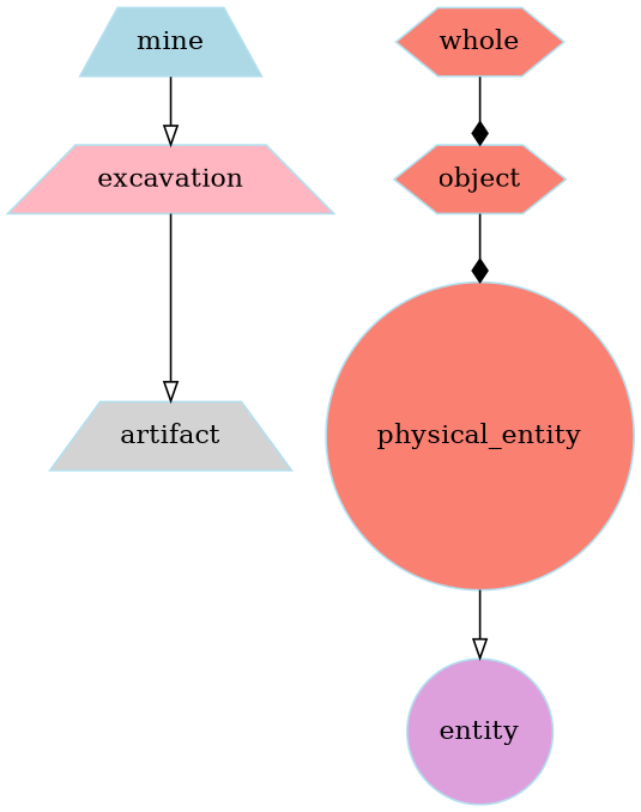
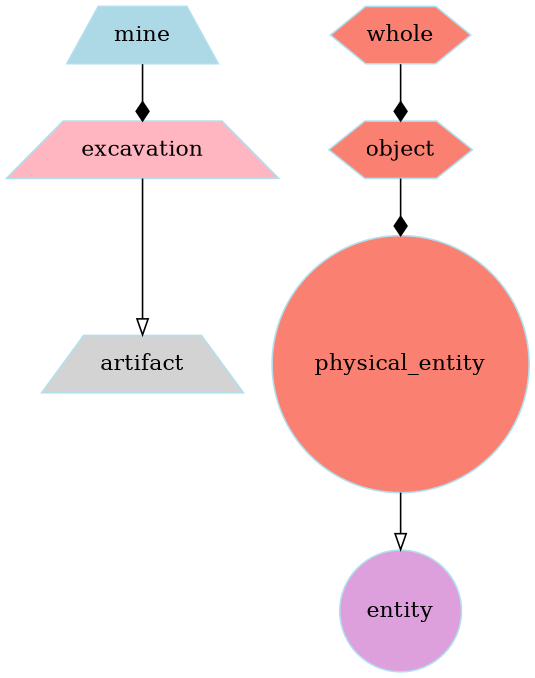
  digraph {
    node [color=lightblue2 fillcolor=salmon shape=trapezium style=filled]
    edge [arrowhead=onormal]
    mine [fillcolor=lightblue]
    excavation [fillcolor=lightpink]
    artifact [fillcolor=lightgrey]
    whole [shape=hexagon]
    object [shape=hexagon]
    physical_entity [shape=circle]
    entity [fillcolor=plum shape=circle]
-   mine -> excavation
+   mine -> excavation [arrowhead=diamond]
    excavation -> artifact
    whole -> object [arrowhead=diamond]
    object -> physical_entity [arrowhead=diamond]
    physical_entity -> entity
  }
